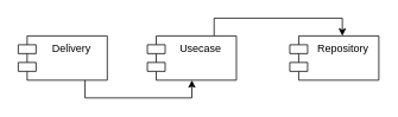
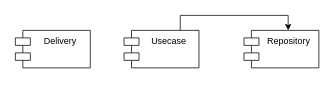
  <mxCell id="0" />
  <mxCell id="1" parent="0" />
  <mxCell id="2" style="edgeStyle=orthogonalEdgeStyle;rounded=0;orthogonalLoop=1;jettySize=auto;html=1;exitX=0.75;exitY=0;exitDx=0;exitDy=0;" edge="1" parent="1" source="3"><mxGeometry relative="1" as="geometry"><mxPoint x="384" y="40" as="targetPoint" /><Array as="points"><mxPoint x="240" y="20" /><mxPoint x="384" y="20" /></Array></mxGeometry></mxCell>
  <mxCell id="3" value="Usecase" style="shape=module;align=left;spacingLeft=20;align=center;verticalAlign=top;whiteSpace=wrap;html=1;" vertex="1" parent="1"><mxGeometry x="165" y="40" width="100" height="50" as="geometry" /></mxCell>
- <mxCell id="4" style="edgeStyle=orthogonalEdgeStyle;rounded=0;orthogonalLoop=1;jettySize=auto;html=1;entryX=0.5;entryY=1;entryDx=0;entryDy=0;" edge="1" parent="1" source="5" target="3"><mxGeometry relative="1" as="geometry"><Array as="points"><mxPoint x="95" y="110" /><mxPoint x="215" y="110" /></Array></mxGeometry></mxCell>
  <mxCell id="5" value="Delivery&lt;br&gt;" style="shape=module;align=left;spacingLeft=20;align=center;verticalAlign=top;whiteSpace=wrap;html=1;" vertex="1" parent="1"><mxGeometry x="20" y="40" width="100" height="50" as="geometry" /></mxCell>
  <mxCell id="6" value="Repository" style="shape=module;align=left;spacingLeft=20;align=center;verticalAlign=top;whiteSpace=wrap;html=1;" vertex="1" parent="1"><mxGeometry x="325" y="40" width="100" height="50" as="geometry" /></mxCell>
